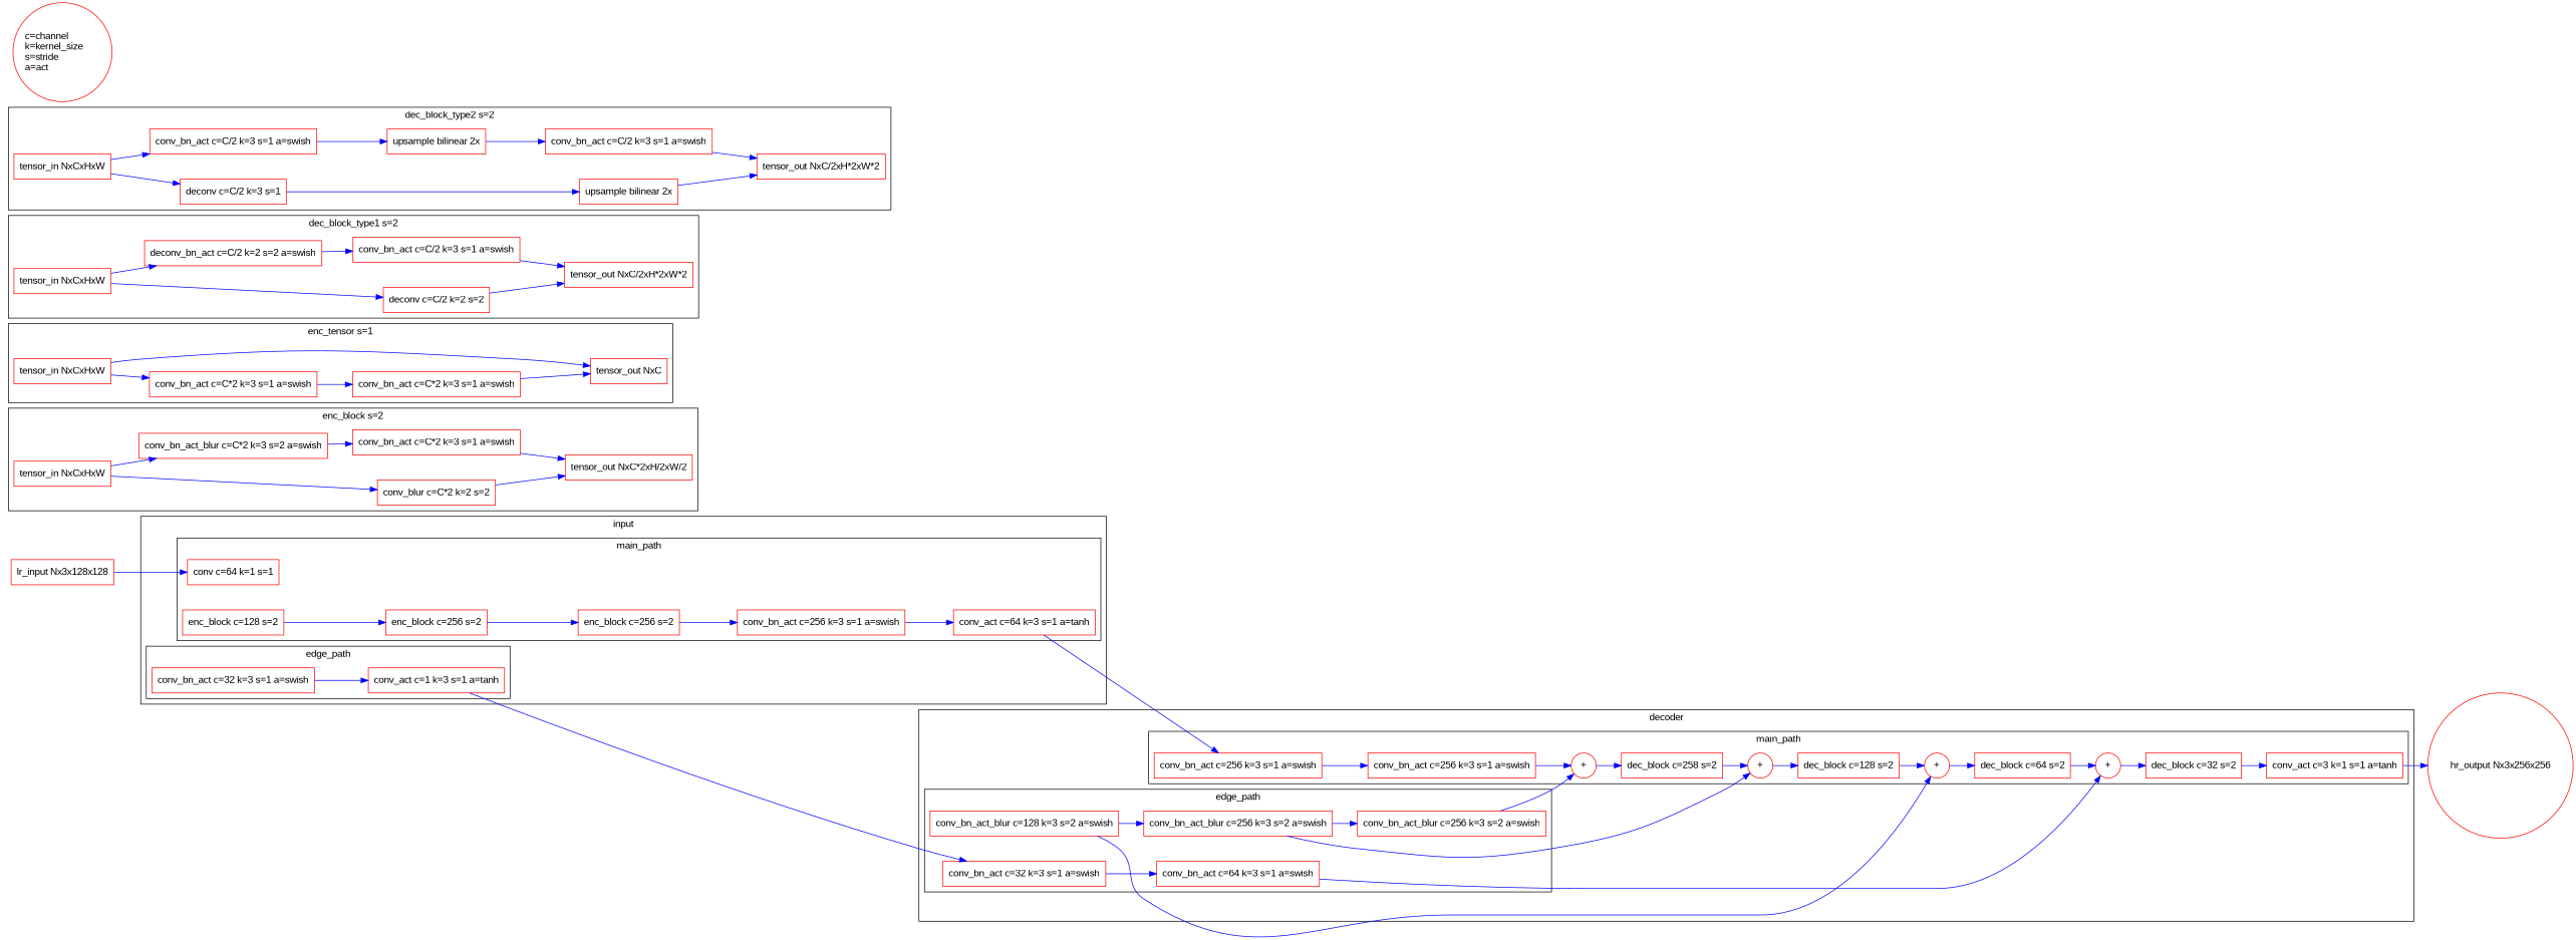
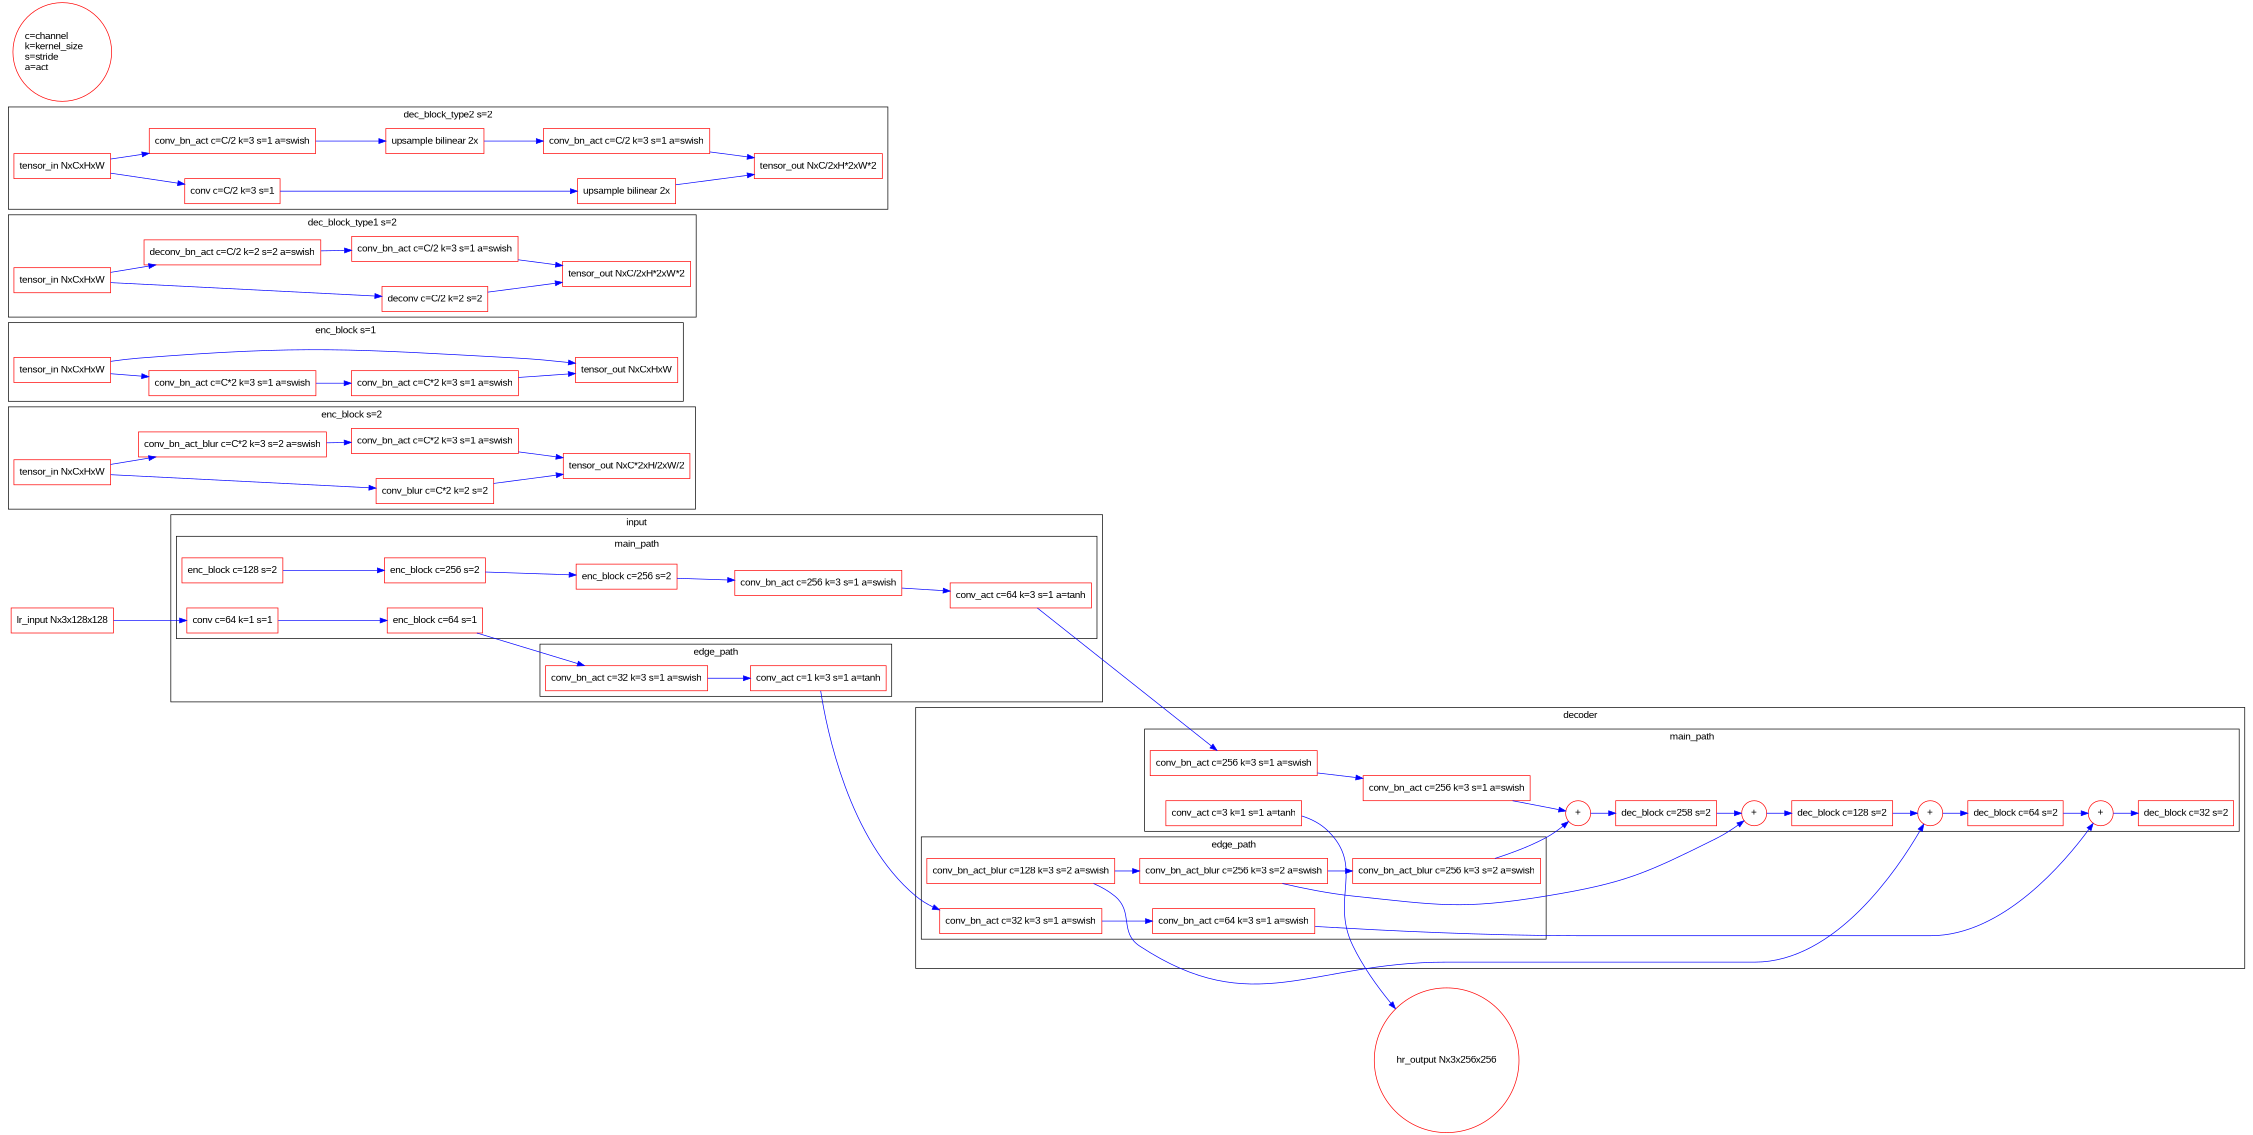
  digraph {
    fontname="Liberation Sans"
    nodesep=0.5
    rankdir=LR
    node [color=Red fontname="Liberation Sans" shape=box]
    edge [color=Blue fontname="Liberation Sans"]
    n1 [label="conv c=64 k=1 s=1"]
+   n2 [label="enc_block c=64 s=1"]
    n3 [label="enc_block c=128 s=2"]
    n4 [label="enc_block c=256 s=2"]
    n5 [label="enc_block c=256 s=2"]
    n6 [label="conv_bn_act c=256 k=3 s=1 a=swish"]
    n7 [label="conv_act c=64 k=3 s=1 a=tanh"]
    n8 [label="conv_bn_act c=32 k=3 s=1 a=swish"]
    n9 [label="conv_act c=1 k=3 s=1 a=tanh"]
    n10 [label="conv_bn_act c=256 k=3 s=1 a=swish"]
    n11 [label="conv_bn_act c=256 k=3 s=1 a=swish"]
    n12 [label="+" shape=circle]
    n13 [label="dec_block c=258 s=2"]
    n14 [label="+" shape=circle]
    n15 [label="dec_block c=128 s=2"]
    n16 [label="+" shape=circle]
    n17 [label="dec_block c=64 s=2"]
    n18 [label="+" shape=circle]
    n19 [label="dec_block c=32 s=2"]
    n20 [label="conv_act c=3 k=1 s=1 a=tanh"]
    n21 [label="conv_bn_act c=32 k=3 s=1 a=swish"]
    n22 [label="conv_bn_act c=64 k=3 s=1 a=swish"]
    n23 [label="conv_bn_act_blur c=128 k=3 s=2 a=swish"]
    n24 [label="conv_bn_act_blur c=256 k=3 s=2 a=swish"]
    n25 [label="conv_bn_act_blur c=256 k=3 s=2 a=swish"]
    n26 [label="tensor_in NxCxHxW"]
    n27 [label="conv_blur c=C*2 k=2 s=2"]
    n28 [label="conv_bn_act_blur c=C*2 k=3 s=2 a=swish"]
    n29 [label="tensor_out NxC*2xH/2xW/2"]
    n30 [label="conv_bn_act c=C*2 k=3 s=1 a=swish"]
    n31 [label="tensor_in NxCxHxW"]
    n32 [label="conv_bn_act c=C*2 k=3 s=1 a=swish"]
-   n33 [label="tensor_out NxC"]
+   n33 [label="tensor_out NxCxHxW"]
    n34 [label="conv_bn_act c=C*2 k=3 s=1 a=swish"]
    n35 [label="tensor_in NxCxHxW"]
    n36 [label="deconv c=C/2 k=2 s=2"]
    n37 [label="deconv_bn_act c=C/2 k=2 s=2 a=swish"]
    n38 [label="tensor_out NxC/2xH*2xW*2"]
    n39 [label="conv_bn_act c=C/2 k=3 s=1 a=swish"]
    n40 [label="tensor_in NxCxHxW"]
-   n41 [label="deconv c=C/2 k=3 s=1"]
+   n41 [label="conv c=C/2 k=3 s=1"]
    n42 [label="conv_bn_act c=C/2 k=3 s=1 a=swish"]
    n43 [label="upsample bilinear 2x"]
    n44 [label="tensor_out NxC/2xH*2xW*2"]
    n45 [label="upsample bilinear 2x"]
    n46 [label="conv_bn_act c=C/2 k=3 s=1 a=swish"]
    n47 [label="hr_output Nx3x256x256" shape=circle]
    n48 [label="c=channel\lk=kernel_size\ls=stride\la=act\l" shape=circle]
    n49 [label="lr_input Nx3x128x128"]
    subgraph cluster_1 {
      label=input
      subgraph cluster_2 {
        label=main_path
        n1
+       n2
        n3
        n4
        n5
        n6
        n7
      }
      subgraph cluster_3 {
        label=edge_path
        n8
        n9
      }
    }
    subgraph cluster_4 {
      label=decoder
      subgraph cluster_5 {
        label=main_path
        n10
        n11
        n12
        n13
        n14
        n15
        n16
        n17
        n18
        n19
        n20
      }
      subgraph cluster_6 {
        label=edge_path
        n21
        n22
        n23
        n24
        n25
      }
    }
    subgraph cluster_7 {
      label="enc_block s=2"
      n26
      n27
      n28
      n29
      n30
    }
    subgraph cluster_8 {
-     label="enc_tensor s=1"
+     label="enc_block s=1"
      n31
      n32
      n33
      n34
    }
    subgraph cluster_9 {
      label="dec_block_type1 s=2"
      n35
      n36
      n37
      n38
      n39
    }
    subgraph cluster_10 {
      label="dec_block_type2 s=2"
      n40
      n41
      n42
      n43
      n44
      n45
      n46
    }
+   n1 -> n2
+   n2 -> n8
    n3 -> n4
    n4 -> n5
    n5 -> n6
    n6 -> n7
    n7 -> n10
    n8 -> n9
    n9 -> n21
    n10 -> n11
    n11 -> n12
    n12 -> n13
    n13 -> n14
    n14 -> n15
    n15 -> n16
    n16 -> n17
    n17 -> n18
    n18 -> n19
-   n19 -> n20
    n20 -> n47
    n21 -> n22
    n22 -> n18
    n23 -> n16
    n23 -> n24
    n24 -> n14
    n24 -> n25
    n25 -> n12
    n26 -> n27
    n26 -> n28
    n27 -> n29
    n28 -> n30
    n30 -> n29
    n31 -> n32
    n31 -> n33
    n32 -> n34
    n34 -> n33
    n35 -> n36
    n35 -> n37
    n36 -> n38
    n37 -> n39
    n39 -> n38
    n40 -> n41
    n40 -> n42
    n41 -> n43
    n42 -> n45
    n43 -> n44
    n45 -> n46
    n46 -> n44
    n49 -> n1
  }
